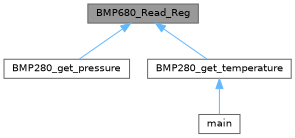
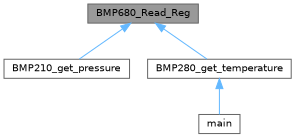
  digraph {
    rankdir=TB
    node [color=grey40 fillcolor=white fontname=Helvetica fontsize=10 shape=box style=filled]
    edge [color=steelblue1 dir=back fontname=Helvetica fontsize=10 labelfontname=Helvetica labelfontsize=10 style=solid]
    n1 [color=gray40 fillcolor=grey60 fontcolor=black height=0.2 label=BMP680_Read_Reg width=0.4]
-   n2 [height=0.2 label=BMP280_get_pressure width=0.4]
+   n2 [height=0.2 label=BMP210_get_pressure width=0.4]
    n3 [height=0.2 label=BMP280_get_temperature width=0.4]
    n4 [height=0.2 label=main width=0.4]
    n1 -> n2
    n1 -> n3
    n3 -> n4
  }
